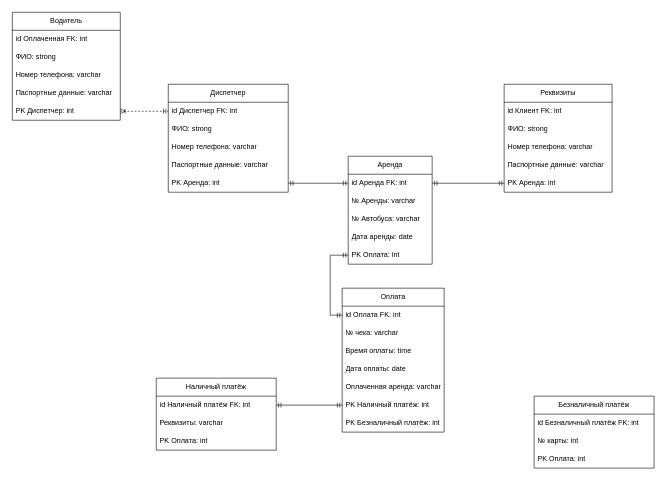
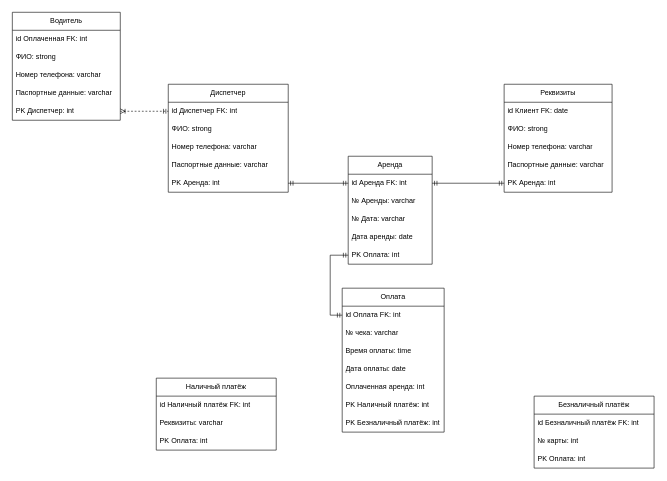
  <mxCell id="0" />
  <mxCell id="1" parent="0" />
  <mxCell id="2" value="Реквизиты" style="swimlane;fontStyle=0;childLayout=stackLayout;horizontal=1;startSize=30;horizontalStack=0;resizeParent=1;resizeParentMax=0;resizeLast=0;collapsible=1;marginBottom=0;whiteSpace=wrap;html=1;" parent="1" vertex="1"><mxGeometry x="840" y="140" width="180" height="180" as="geometry" /></mxCell>
- <mxCell id="3" value="id Клиент FK: int" style="text;strokeColor=none;fillColor=none;align=left;verticalAlign=middle;spacingLeft=4;spacingRight=4;overflow=hidden;points=[[0,0.5],[1,0.5]];portConstraint=eastwest;rotatable=0;whiteSpace=wrap;html=1;" parent="2" vertex="1"><mxGeometry y="30" width="180" height="30" as="geometry" /></mxCell>
+ <mxCell id="3" value="id Клиент FK: date" style="text;strokeColor=none;fillColor=none;align=left;verticalAlign=middle;spacingLeft=4;spacingRight=4;overflow=hidden;points=[[0,0.5],[1,0.5]];portConstraint=eastwest;rotatable=0;whiteSpace=wrap;html=1;" parent="2" vertex="1"><mxGeometry y="30" width="180" height="30" as="geometry" /></mxCell>
  <mxCell id="4" value="ФИО: strong" style="text;strokeColor=none;fillColor=none;align=left;verticalAlign=middle;spacingLeft=4;spacingRight=4;overflow=hidden;points=[[0,0.5],[1,0.5]];portConstraint=eastwest;rotatable=0;whiteSpace=wrap;html=1;" parent="2" vertex="1"><mxGeometry y="60" width="180" height="30" as="geometry" /></mxCell>
  <mxCell id="5" value="Номер телефона: varchar" style="text;strokeColor=none;fillColor=none;align=left;verticalAlign=middle;spacingLeft=4;spacingRight=4;overflow=hidden;points=[[0,0.5],[1,0.5]];portConstraint=eastwest;rotatable=0;whiteSpace=wrap;html=1;" parent="2" vertex="1"><mxGeometry y="90" width="180" height="30" as="geometry" /></mxCell>
  <mxCell id="6" value="Паспортные данные: varchar" style="text;strokeColor=none;fillColor=none;align=left;verticalAlign=middle;spacingLeft=4;spacingRight=4;overflow=hidden;points=[[0,0.5],[1,0.5]];portConstraint=eastwest;rotatable=0;whiteSpace=wrap;html=1;" parent="2" vertex="1"><mxGeometry y="120" width="180" height="30" as="geometry" /></mxCell>
  <mxCell id="7" value="PK Аренда: int" style="text;strokeColor=none;fillColor=none;align=left;verticalAlign=middle;spacingLeft=4;spacingRight=4;overflow=hidden;points=[[0,0.5],[1,0.5]];portConstraint=eastwest;rotatable=0;whiteSpace=wrap;html=1;" vertex="1" parent="2"><mxGeometry y="150" width="180" height="30" as="geometry" /></mxCell>
  <mxCell id="8" value="Диспетчер" style="swimlane;fontStyle=0;childLayout=stackLayout;horizontal=1;startSize=30;horizontalStack=0;resizeParent=1;resizeParentMax=0;resizeLast=0;collapsible=1;marginBottom=0;whiteSpace=wrap;html=1;" parent="1" vertex="1"><mxGeometry x="280" y="140" width="200" height="180" as="geometry" /></mxCell>
  <mxCell id="9" value="id Диспетчер FK: int" style="text;strokeColor=none;fillColor=none;align=left;verticalAlign=middle;spacingLeft=4;spacingRight=4;overflow=hidden;points=[[0,0.5],[1,0.5]];portConstraint=eastwest;rotatable=0;whiteSpace=wrap;html=1;" parent="8" vertex="1"><mxGeometry y="30" width="200" height="30" as="geometry" /></mxCell>
  <mxCell id="10" value="ФИО: strong" style="text;strokeColor=none;fillColor=none;align=left;verticalAlign=middle;spacingLeft=4;spacingRight=4;overflow=hidden;points=[[0,0.5],[1,0.5]];portConstraint=eastwest;rotatable=0;whiteSpace=wrap;html=1;" parent="8" vertex="1"><mxGeometry y="60" width="200" height="30" as="geometry" /></mxCell>
  <mxCell id="11" value="Номер телефона: varchar" style="text;strokeColor=none;fillColor=none;align=left;verticalAlign=middle;spacingLeft=4;spacingRight=4;overflow=hidden;points=[[0,0.5],[1,0.5]];portConstraint=eastwest;rotatable=0;whiteSpace=wrap;html=1;" parent="8" vertex="1"><mxGeometry y="90" width="200" height="30" as="geometry" /></mxCell>
  <mxCell id="12" value="Паспортные данные: varchar" style="text;strokeColor=none;fillColor=none;align=left;verticalAlign=middle;spacingLeft=4;spacingRight=4;overflow=hidden;points=[[0,0.5],[1,0.5]];portConstraint=eastwest;rotatable=0;whiteSpace=wrap;html=1;" parent="8" vertex="1"><mxGeometry y="120" width="200" height="30" as="geometry" /></mxCell>
  <mxCell id="13" value="PK Аренда: int" style="text;strokeColor=none;fillColor=none;align=left;verticalAlign=middle;spacingLeft=4;spacingRight=4;overflow=hidden;points=[[0,0.5],[1,0.5]];portConstraint=eastwest;rotatable=0;whiteSpace=wrap;html=1;" vertex="1" parent="8"><mxGeometry y="150" width="200" height="30" as="geometry" /></mxCell>
  <mxCell id="14" value="Водитель" style="swimlane;fontStyle=0;childLayout=stackLayout;horizontal=1;startSize=30;horizontalStack=0;resizeParent=1;resizeParentMax=0;resizeLast=0;collapsible=1;marginBottom=0;whiteSpace=wrap;html=1;" parent="1" vertex="1"><mxGeometry x="20" y="20" width="180" height="180" as="geometry" /></mxCell>
  <mxCell id="15" value="id Оплаченная FK: int" style="text;strokeColor=none;fillColor=none;align=left;verticalAlign=middle;spacingLeft=4;spacingRight=4;overflow=hidden;points=[[0,0.5],[1,0.5]];portConstraint=eastwest;rotatable=0;whiteSpace=wrap;html=1;" parent="14" vertex="1"><mxGeometry y="30" width="180" height="30" as="geometry" /></mxCell>
  <mxCell id="16" value="ФИО: strong" style="text;strokeColor=none;fillColor=none;align=left;verticalAlign=middle;spacingLeft=4;spacingRight=4;overflow=hidden;points=[[0,0.5],[1,0.5]];portConstraint=eastwest;rotatable=0;whiteSpace=wrap;html=1;" parent="14" vertex="1"><mxGeometry y="60" width="180" height="30" as="geometry" /></mxCell>
  <mxCell id="17" value="Номер телефона: varchar" style="text;strokeColor=none;fillColor=none;align=left;verticalAlign=middle;spacingLeft=4;spacingRight=4;overflow=hidden;points=[[0,0.5],[1,0.5]];portConstraint=eastwest;rotatable=0;whiteSpace=wrap;html=1;" parent="14" vertex="1"><mxGeometry y="90" width="180" height="30" as="geometry" /></mxCell>
  <mxCell id="18" value="Паспортные данные: varchar" style="text;strokeColor=none;fillColor=none;align=left;verticalAlign=middle;spacingLeft=4;spacingRight=4;overflow=hidden;points=[[0,0.5],[1,0.5]];portConstraint=eastwest;rotatable=0;whiteSpace=wrap;html=1;" parent="14" vertex="1"><mxGeometry y="120" width="180" height="30" as="geometry" /></mxCell>
  <mxCell id="19" value="PK Диспетчер: int" style="text;strokeColor=none;fillColor=none;align=left;verticalAlign=middle;spacingLeft=4;spacingRight=4;overflow=hidden;points=[[0,0.5],[1,0.5]];portConstraint=eastwest;rotatable=0;whiteSpace=wrap;html=1;" vertex="1" parent="14"><mxGeometry y="150" width="180" height="30" as="geometry" /></mxCell>
  <mxCell id="20" value="Аренда" style="swimlane;fontStyle=0;childLayout=stackLayout;horizontal=1;startSize=30;horizontalStack=0;resizeParent=1;resizeParentMax=0;resizeLast=0;collapsible=1;marginBottom=0;whiteSpace=wrap;html=1;" parent="1" vertex="1"><mxGeometry x="580" y="260" width="140" height="180" as="geometry" /></mxCell>
  <mxCell id="21" value="id Аренда FK: int" style="text;strokeColor=none;fillColor=none;align=left;verticalAlign=middle;spacingLeft=4;spacingRight=4;overflow=hidden;points=[[0,0.5],[1,0.5]];portConstraint=eastwest;rotatable=0;whiteSpace=wrap;html=1;" parent="20" vertex="1"><mxGeometry y="30" width="140" height="30" as="geometry" /></mxCell>
  <mxCell id="22" value="№ Аренды: varchar" style="text;strokeColor=none;fillColor=none;align=left;verticalAlign=middle;spacingLeft=4;spacingRight=4;overflow=hidden;points=[[0,0.5],[1,0.5]];portConstraint=eastwest;rotatable=0;whiteSpace=wrap;html=1;" parent="20" vertex="1"><mxGeometry y="60" width="140" height="30" as="geometry" /></mxCell>
- <mxCell id="23" value="№ Автобуса: varchar" style="text;strokeColor=none;fillColor=none;align=left;verticalAlign=middle;spacingLeft=4;spacingRight=4;overflow=hidden;points=[[0,0.5],[1,0.5]];portConstraint=eastwest;rotatable=0;whiteSpace=wrap;html=1;" parent="20" vertex="1"><mxGeometry y="90" width="140" height="30" as="geometry" /></mxCell>
+ <mxCell id="23" value="№ Дата: varchar" style="text;strokeColor=none;fillColor=none;align=left;verticalAlign=middle;spacingLeft=4;spacingRight=4;overflow=hidden;points=[[0,0.5],[1,0.5]];portConstraint=eastwest;rotatable=0;whiteSpace=wrap;html=1;" parent="20" vertex="1"><mxGeometry y="90" width="140" height="30" as="geometry" /></mxCell>
  <mxCell id="24" value="Дата аренды: date" style="text;strokeColor=none;fillColor=none;align=left;verticalAlign=middle;spacingLeft=4;spacingRight=4;overflow=hidden;points=[[0,0.5],[1,0.5]];portConstraint=eastwest;rotatable=0;whiteSpace=wrap;html=1;" vertex="1" parent="20"><mxGeometry y="120" width="140" height="30" as="geometry" /></mxCell>
  <mxCell id="25" value="PK Оплата: int" style="text;strokeColor=none;fillColor=none;align=left;verticalAlign=middle;spacingLeft=4;spacingRight=4;overflow=hidden;points=[[0,0.5],[1,0.5]];portConstraint=eastwest;rotatable=0;whiteSpace=wrap;html=1;" vertex="1" parent="20"><mxGeometry y="150" width="140" height="30" as="geometry" /></mxCell>
  <mxCell id="26" style="edgeStyle=orthogonalEdgeStyle;rounded=0;orthogonalLoop=1;jettySize=auto;html=1;exitX=1;exitY=0.5;exitDx=0;exitDy=0;startArrow=ERmandOne;startFill=0;endArrow=ERmandOne;endFill=0;" edge="1" parent="1" source="13" target="21"><mxGeometry relative="1" as="geometry" /></mxCell>
  <mxCell id="27" style="edgeStyle=orthogonalEdgeStyle;rounded=0;orthogonalLoop=1;jettySize=auto;html=1;exitX=1;exitY=0.5;exitDx=0;exitDy=0;entryX=0;entryY=0.5;entryDx=0;entryDy=0;startArrow=ERmandOne;startFill=0;endArrow=ERmandOne;endFill=0;" edge="1" parent="1" source="21" target="7"><mxGeometry relative="1" as="geometry" /></mxCell>
  <mxCell id="28" style="edgeStyle=orthogonalEdgeStyle;rounded=0;orthogonalLoop=1;jettySize=auto;html=1;exitX=1;exitY=0.5;exitDx=0;exitDy=0;entryX=0;entryY=0.5;entryDx=0;entryDy=0;startArrow=ERoneToMany;startFill=0;endArrow=ERmandOne;endFill=0;dashed=1;" edge="1" parent="1" source="19" target="9"><mxGeometry relative="1" as="geometry" /></mxCell>
  <mxCell id="29" value="Оплата" style="swimlane;fontStyle=0;childLayout=stackLayout;horizontal=1;startSize=30;horizontalStack=0;resizeParent=1;resizeParentMax=0;resizeLast=0;collapsible=1;marginBottom=0;whiteSpace=wrap;html=1;" vertex="1" parent="1"><mxGeometry x="570" y="480" width="170" height="240" as="geometry" /></mxCell>
  <mxCell id="30" value="id Оплата FK: int" style="text;strokeColor=none;fillColor=none;align=left;verticalAlign=middle;spacingLeft=4;spacingRight=4;overflow=hidden;points=[[0,0.5],[1,0.5]];portConstraint=eastwest;rotatable=0;whiteSpace=wrap;html=1;" vertex="1" parent="29"><mxGeometry y="30" width="170" height="30" as="geometry" /></mxCell>
  <mxCell id="31" value="№ чека: varchar" style="text;strokeColor=none;fillColor=none;align=left;verticalAlign=middle;spacingLeft=4;spacingRight=4;overflow=hidden;points=[[0,0.5],[1,0.5]];portConstraint=eastwest;rotatable=0;whiteSpace=wrap;html=1;" vertex="1" parent="29"><mxGeometry y="60" width="170" height="30" as="geometry" /></mxCell>
  <mxCell id="32" value="Время оплаты: time" style="text;strokeColor=none;fillColor=none;align=left;verticalAlign=middle;spacingLeft=4;spacingRight=4;overflow=hidden;points=[[0,0.5],[1,0.5]];portConstraint=eastwest;rotatable=0;whiteSpace=wrap;html=1;" vertex="1" parent="29"><mxGeometry y="90" width="170" height="30" as="geometry" /></mxCell>
  <mxCell id="33" value="Дата оплаты: date" style="text;strokeColor=none;fillColor=none;align=left;verticalAlign=middle;spacingLeft=4;spacingRight=4;overflow=hidden;points=[[0,0.5],[1,0.5]];portConstraint=eastwest;rotatable=0;whiteSpace=wrap;html=1;" vertex="1" parent="29"><mxGeometry y="120" width="170" height="30" as="geometry" /></mxCell>
- <mxCell id="34" value="Оплаченная аренда: varchar" style="text;strokeColor=none;fillColor=none;align=left;verticalAlign=middle;spacingLeft=4;spacingRight=4;overflow=hidden;points=[[0,0.5],[1,0.5]];portConstraint=eastwest;rotatable=0;whiteSpace=wrap;html=1;" vertex="1" parent="29"><mxGeometry y="150" width="170" height="30" as="geometry" /></mxCell>
+ <mxCell id="34" value="Оплаченная аренда: int" style="text;strokeColor=none;fillColor=none;align=left;verticalAlign=middle;spacingLeft=4;spacingRight=4;overflow=hidden;points=[[0,0.5],[1,0.5]];portConstraint=eastwest;rotatable=0;whiteSpace=wrap;html=1;" vertex="1" parent="29"><mxGeometry y="150" width="170" height="30" as="geometry" /></mxCell>
  <mxCell id="35" value="PK Наличный платёж: int" style="text;strokeColor=none;fillColor=none;align=left;verticalAlign=middle;spacingLeft=4;spacingRight=4;overflow=hidden;points=[[0,0.5],[1,0.5]];portConstraint=eastwest;rotatable=0;whiteSpace=wrap;html=1;" vertex="1" parent="29"><mxGeometry y="180" width="170" height="30" as="geometry" /></mxCell>
  <mxCell id="36" value="PK Безналичный платёж: int" style="text;strokeColor=none;fillColor=none;align=left;verticalAlign=middle;spacingLeft=4;spacingRight=4;overflow=hidden;points=[[0,0.5],[1,0.5]];portConstraint=eastwest;rotatable=0;whiteSpace=wrap;html=1;" vertex="1" parent="29"><mxGeometry y="210" width="170" height="30" as="geometry" /></mxCell>
  <mxCell id="37" style="edgeStyle=orthogonalEdgeStyle;rounded=0;orthogonalLoop=1;jettySize=auto;html=1;exitX=0;exitY=0.5;exitDx=0;exitDy=0;entryX=0;entryY=0.5;entryDx=0;entryDy=0;startArrow=ERmandOne;startFill=0;endArrow=ERmandOne;endFill=0;" edge="1" parent="1" source="30" target="25"><mxGeometry relative="1" as="geometry" /></mxCell>
  <mxCell id="38" value="Безналичный платёж" style="swimlane;fontStyle=0;childLayout=stackLayout;horizontal=1;startSize=30;horizontalStack=0;resizeParent=1;resizeParentMax=0;resizeLast=0;collapsible=1;marginBottom=0;whiteSpace=wrap;html=1;" vertex="1" parent="1"><mxGeometry x="890" y="660" width="200" height="120" as="geometry" /></mxCell>
  <mxCell id="39" value="id Безналичный платёж FK: int" style="text;strokeColor=none;fillColor=none;align=left;verticalAlign=middle;spacingLeft=4;spacingRight=4;overflow=hidden;points=[[0,0.5],[1,0.5]];portConstraint=eastwest;rotatable=0;whiteSpace=wrap;html=1;" vertex="1" parent="38"><mxGeometry y="30" width="200" height="30" as="geometry" /></mxCell>
  <mxCell id="40" value="№ карты: int" style="text;strokeColor=none;fillColor=none;align=left;verticalAlign=middle;spacingLeft=4;spacingRight=4;overflow=hidden;points=[[0,0.5],[1,0.5]];portConstraint=eastwest;rotatable=0;whiteSpace=wrap;html=1;" vertex="1" parent="38"><mxGeometry y="60" width="200" height="30" as="geometry" /></mxCell>
  <mxCell id="41" value="PK Оплата: int" style="text;strokeColor=none;fillColor=none;align=left;verticalAlign=middle;spacingLeft=4;spacingRight=4;overflow=hidden;points=[[0,0.5],[1,0.5]];portConstraint=eastwest;rotatable=0;whiteSpace=wrap;html=1;" vertex="1" parent="38"><mxGeometry y="90" width="200" height="30" as="geometry" /></mxCell>
  <mxCell id="42" value="Наличный платёж" style="swimlane;fontStyle=0;childLayout=stackLayout;horizontal=1;startSize=30;horizontalStack=0;resizeParent=1;resizeParentMax=0;resizeLast=0;collapsible=1;marginBottom=0;whiteSpace=wrap;html=1;" vertex="1" parent="1"><mxGeometry x="260" y="630" width="200" height="120" as="geometry" /></mxCell>
  <mxCell id="43" value="id Наличный платёж FK: int" style="text;strokeColor=none;fillColor=none;align=left;verticalAlign=middle;spacingLeft=4;spacingRight=4;overflow=hidden;points=[[0,0.5],[1,0.5]];portConstraint=eastwest;rotatable=0;whiteSpace=wrap;html=1;" vertex="1" parent="42"><mxGeometry y="30" width="200" height="30" as="geometry" /></mxCell>
  <mxCell id="44" value="Реквизиты: varchar" style="text;strokeColor=none;fillColor=none;align=left;verticalAlign=middle;spacingLeft=4;spacingRight=4;overflow=hidden;points=[[0,0.5],[1,0.5]];portConstraint=eastwest;rotatable=0;whiteSpace=wrap;html=1;" vertex="1" parent="42"><mxGeometry y="60" width="200" height="30" as="geometry" /></mxCell>
  <mxCell id="45" value="PK Оплата: int" style="text;strokeColor=none;fillColor=none;align=left;verticalAlign=middle;spacingLeft=4;spacingRight=4;overflow=hidden;points=[[0,0.5],[1,0.5]];portConstraint=eastwest;rotatable=0;whiteSpace=wrap;html=1;" vertex="1" parent="42"><mxGeometry y="90" width="200" height="30" as="geometry" /></mxCell>
- <mxCell id="46" style="edgeStyle=orthogonalEdgeStyle;rounded=0;orthogonalLoop=1;jettySize=auto;html=1;exitX=1;exitY=0.5;exitDx=0;exitDy=0;entryX=0;entryY=0.5;entryDx=0;entryDy=0;startArrow=ERmandOne;startFill=0;endArrow=ERmandOne;endFill=0;" edge="1" parent="1" source="43" target="35"><mxGeometry relative="1" as="geometry" /></mxCell>
